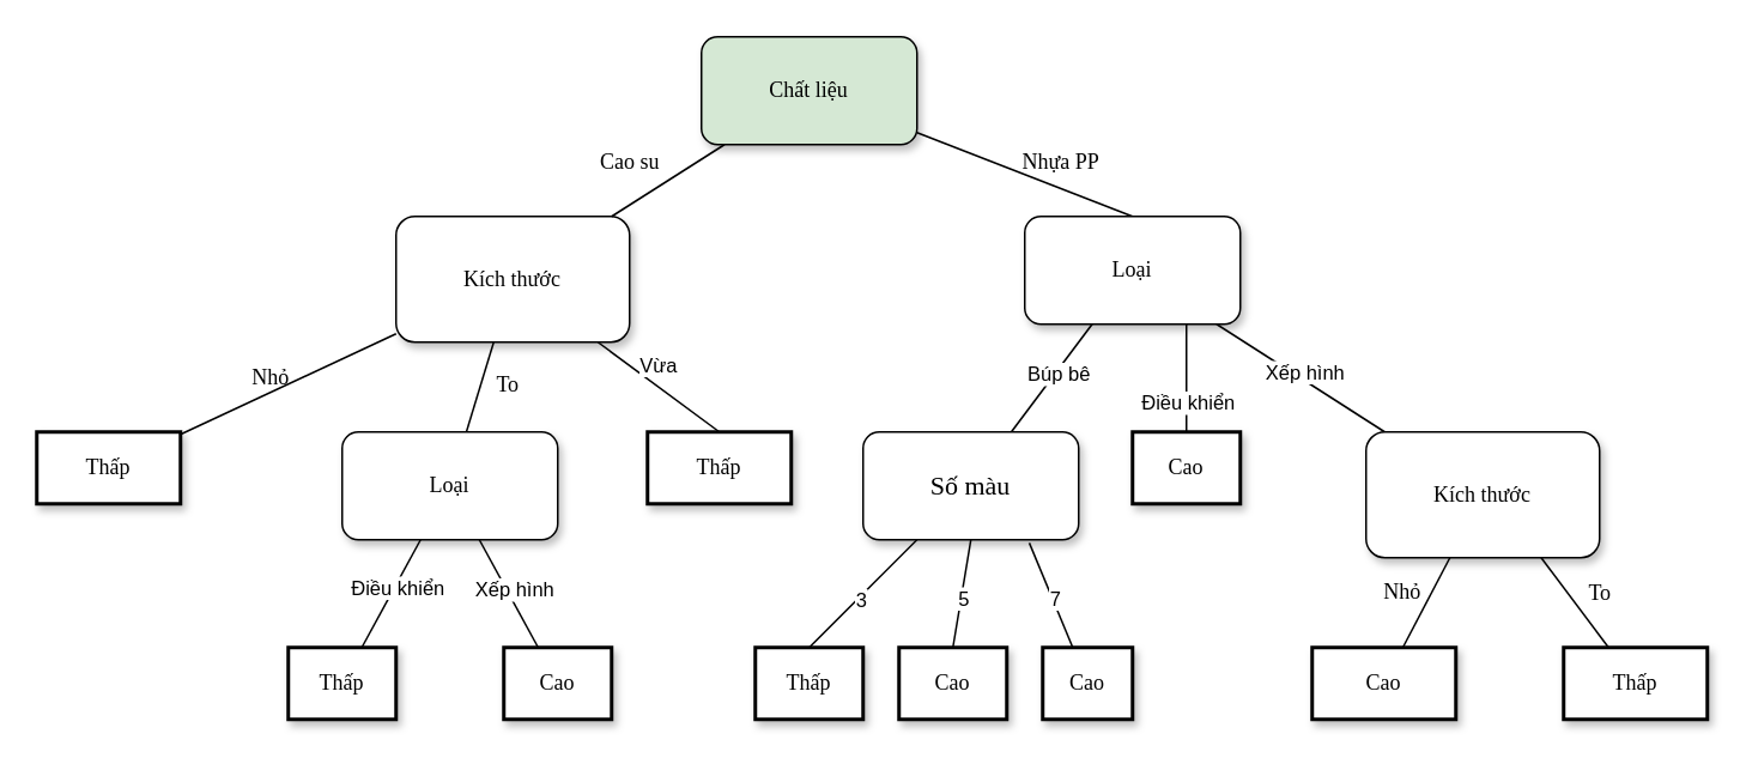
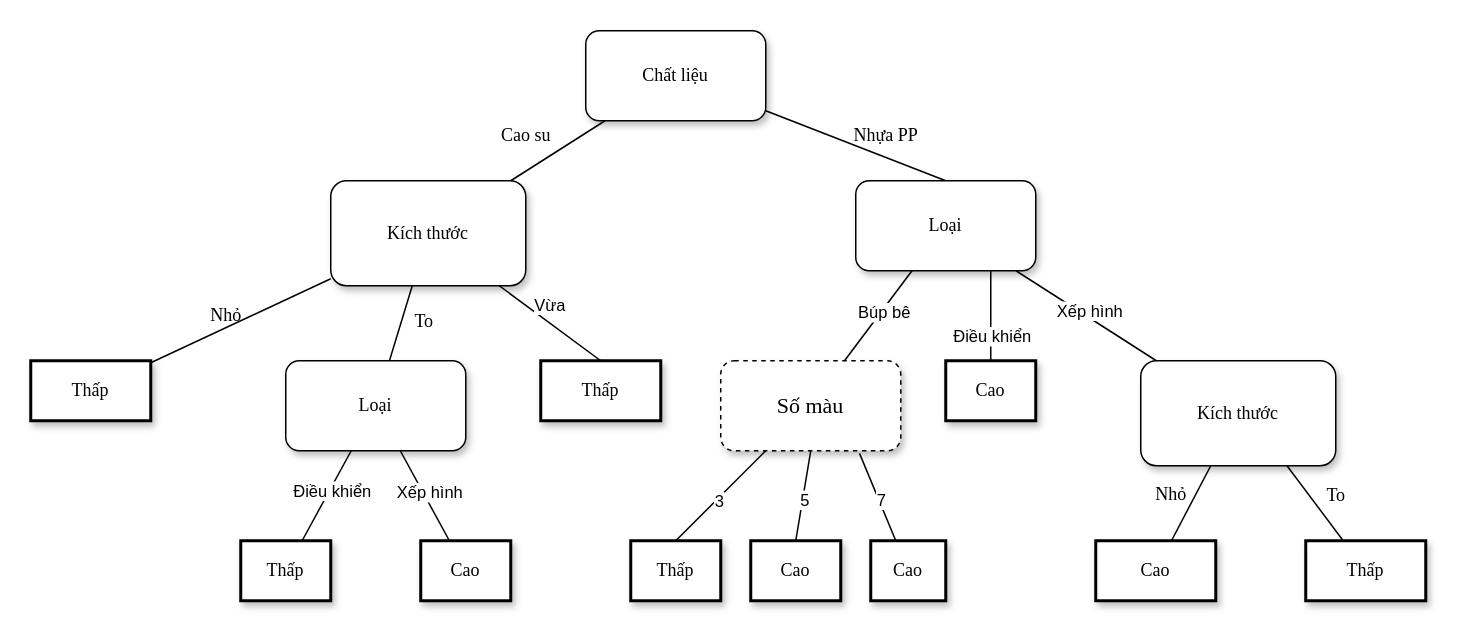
  <mxCell id="0" />
  <mxCell id="1" parent="0" />
- <mxCell id="2" value="Chất liệu" style="whiteSpace=wrap;html=1;rounded=1;shadow=1;labelBackgroundColor=none;strokeWidth=1;fontFamily=Verdana;fontSize=12;align=center;fillColor=#d5e8d4;" vertex="1" parent="1"><mxGeometry x="390" y="20" width="120" height="60" as="geometry" /></mxCell>
+ <mxCell id="2" value="Chất liệu" style="whiteSpace=wrap;html=1;rounded=1;shadow=1;labelBackgroundColor=none;strokeWidth=1;fontFamily=Verdana;fontSize=12;align=center;" vertex="1" parent="1"><mxGeometry x="390" y="20" width="120" height="60" as="geometry" /></mxCell>
  <mxCell id="3" value="Kích thước" style="whiteSpace=wrap;html=1;rounded=1;shadow=1;labelBackgroundColor=none;strokeWidth=1;fontFamily=Verdana;fontSize=12;align=center;" vertex="1" parent="1"><mxGeometry x="220" y="120" width="130" height="70" as="geometry" /></mxCell>
  <mxCell id="4" value="Nhựa PP" style="rounded=0;html=1;labelBackgroundColor=none;startArrow=none;startFill=0;startSize=5;endArrow=none;endFill=0;endSize=5;jettySize=auto;orthogonalLoop=1;strokeWidth=1;fontFamily=Verdana;fontSize=12;entryX=0.5;entryY=0;entryDx=0;entryDy=0;" edge="1" parent="1" source="2" target="19"><mxGeometry x="0.252" y="13" relative="1" as="geometry"><mxPoint y="-1" as="offset" /><mxPoint x="580.769" y="150" as="targetPoint" /></mxGeometry></mxCell>
  <mxCell id="5" value="Cao su" style="rounded=0;html=1;labelBackgroundColor=none;startArrow=none;startFill=0;startSize=5;endArrow=none;endFill=0;endSize=5;jettySize=auto;orthogonalLoop=1;strokeWidth=1;fontFamily=Verdana;fontSize=12" edge="1" parent="1" source="2" target="3"><mxGeometry x="0.341" y="-20" relative="1" as="geometry"><mxPoint as="offset" /></mxGeometry></mxCell>
  <mxCell id="6" value="Nhỏ" style="rounded=0;html=1;labelBackgroundColor=none;startArrow=none;startFill=0;startSize=5;endArrow=none;endFill=0;endSize=5;jettySize=auto;orthogonalLoop=1;strokeWidth=1;fontFamily=Verdana;fontSize=12" edge="1" parent="1" source="3" target="11"><mxGeometry x="0.116" y="-7" relative="1" as="geometry"><mxPoint as="offset" /><mxPoint x="83.333" y="300" as="targetPoint" /></mxGeometry></mxCell>
  <mxCell id="7" value="To" style="rounded=0;html=1;labelBackgroundColor=none;startArrow=none;startFill=0;startSize=5;endArrow=none;endFill=0;endSize=5;jettySize=auto;orthogonalLoop=1;strokeWidth=1;fontFamily=Verdana;fontSize=12;" edge="1" parent="1" source="3" target="12"><mxGeometry x="-0.2" y="14" relative="1" as="geometry"><mxPoint as="offset" /><mxPoint x="220" y="310" as="targetPoint" /></mxGeometry></mxCell>
  <mxCell id="8" value="" style="endArrow=none;html=1;rounded=0;exitX=0.5;exitY=0;exitDx=0;exitDy=0;" edge="1" parent="1" source="10" target="3"><mxGeometry width="50" height="50" relative="1" as="geometry"><mxPoint x="216.667" y="240" as="sourcePoint" /><mxPoint x="110" y="230" as="targetPoint" /></mxGeometry></mxCell>
  <mxCell id="9" value="Vừa" style="edgeLabel;html=1;align=center;verticalAlign=middle;resizable=0;points=[];" vertex="1" connectable="0" parent="8"><mxGeometry x="-0.257" relative="1" as="geometry"><mxPoint x="-10" y="-19" as="offset" /></mxGeometry></mxCell>
  <mxCell id="10" value="&lt;span&gt;Thấp&lt;/span&gt;" style="whiteSpace=wrap;html=1;rounded=0;shadow=1;labelBackgroundColor=none;strokeWidth=2;fontFamily=Verdana;fontSize=12;align=center;" vertex="1" parent="1"><mxGeometry x="360" y="240" width="80" height="40" as="geometry" /></mxCell>
  <mxCell id="11" value="&lt;span&gt;Thấp&lt;/span&gt;" style="whiteSpace=wrap;html=1;rounded=0;shadow=1;labelBackgroundColor=none;strokeWidth=2;fontFamily=Verdana;fontSize=12;align=center;" vertex="1" parent="1"><mxGeometry x="20" y="240" width="80" height="40" as="geometry" /></mxCell>
  <mxCell id="12" value="&lt;span&gt;Loại&lt;/span&gt;" style="whiteSpace=wrap;html=1;rounded=1;shadow=1;labelBackgroundColor=none;strokeWidth=1;fontFamily=Verdana;fontSize=12;align=center;" vertex="1" parent="1"><mxGeometry x="190" y="240" width="120" height="60" as="geometry" /></mxCell>
  <mxCell id="13" value="&lt;span&gt;Thấp&lt;/span&gt;" style="whiteSpace=wrap;html=1;rounded=0;shadow=1;labelBackgroundColor=none;strokeWidth=2;fontFamily=Verdana;fontSize=12;align=center;" vertex="1" parent="1"><mxGeometry x="160" y="360" width="60" height="40" as="geometry" /></mxCell>
  <mxCell id="14" value="" style="endArrow=none;html=1;rounded=0;" edge="1" source="13" target="12" parent="1"><mxGeometry width="50" height="50" relative="1" as="geometry"><mxPoint x="40" y="580" as="sourcePoint" /><mxPoint x="90" y="530" as="targetPoint" /></mxGeometry></mxCell>
  <mxCell id="15" value="Điều khiển" style="edgeLabel;html=1;align=center;verticalAlign=middle;resizable=0;points=[];" vertex="1" connectable="0" parent="14"><mxGeometry x="0.128" y="-1" relative="1" as="geometry"><mxPoint as="offset" /></mxGeometry></mxCell>
  <mxCell id="16" value="&lt;span&gt;Cao&lt;/span&gt;" style="whiteSpace=wrap;html=1;rounded=0;shadow=1;labelBackgroundColor=none;strokeWidth=2;fontFamily=Verdana;fontSize=12;align=center;" vertex="1" parent="1"><mxGeometry x="280" y="360" width="60" height="40" as="geometry" /></mxCell>
  <mxCell id="17" value="" style="endArrow=none;html=1;rounded=0;" edge="1" source="16" target="12" parent="1"><mxGeometry width="50" height="50" relative="1" as="geometry"><mxPoint x="260" y="590" as="sourcePoint" /><mxPoint x="310" y="540" as="targetPoint" /></mxGeometry></mxCell>
  <mxCell id="18" value="Xếp hình" style="edgeLabel;html=1;align=center;verticalAlign=middle;resizable=0;points=[];" vertex="1" connectable="0" parent="17"><mxGeometry x="0.012" y="-4" relative="1" as="geometry"><mxPoint as="offset" /></mxGeometry></mxCell>
  <mxCell id="19" value="&lt;span&gt;Loại&lt;/span&gt;" style="whiteSpace=wrap;html=1;rounded=1;shadow=1;labelBackgroundColor=none;strokeWidth=1;fontFamily=Verdana;fontSize=12;align=center;" vertex="1" parent="1"><mxGeometry x="570" y="120" width="120" height="60" as="geometry" /></mxCell>
  <mxCell id="20" value="&lt;span&gt;Cao&lt;/span&gt;" style="whiteSpace=wrap;html=1;rounded=0;shadow=1;labelBackgroundColor=none;strokeWidth=2;fontFamily=Verdana;fontSize=12;align=center;" vertex="1" parent="1"><mxGeometry x="630" y="240" width="60" height="40" as="geometry" /></mxCell>
  <mxCell id="21" value="" style="endArrow=none;html=1;rounded=0;" edge="1" source="27" target="19" parent="1"><mxGeometry width="50" height="50" relative="1" as="geometry"><mxPoint x="510" y="270" as="sourcePoint" /><mxPoint x="400" y="300" as="targetPoint" /></mxGeometry></mxCell>
  <mxCell id="22" value="Búp bê" style="edgeLabel;html=1;align=center;verticalAlign=middle;resizable=0;points=[];" vertex="1" connectable="0" parent="21"><mxGeometry x="0.128" y="-1" relative="1" as="geometry"><mxPoint as="offset" /></mxGeometry></mxCell>
  <mxCell id="23" value="" style="endArrow=none;html=1;rounded=0;" edge="1" source="37" target="19" parent="1"><mxGeometry width="50" height="50" relative="1" as="geometry"><mxPoint x="720" y="290" as="sourcePoint" /><mxPoint x="620" y="310" as="targetPoint" /></mxGeometry></mxCell>
  <mxCell id="24" value="Xếp hình" style="edgeLabel;html=1;align=center;verticalAlign=middle;resizable=0;points=[];" vertex="1" connectable="0" parent="23"><mxGeometry x="0.012" y="-4" relative="1" as="geometry"><mxPoint as="offset" /></mxGeometry></mxCell>
  <mxCell id="25" value="" style="endArrow=none;html=1;rounded=0;entryX=0.75;entryY=1;entryDx=0;entryDy=0;" edge="1" parent="1" source="20" target="19"><mxGeometry width="50" height="50" relative="1" as="geometry"><mxPoint x="700" y="280" as="sourcePoint" /><mxPoint x="620" y="260" as="targetPoint" /></mxGeometry></mxCell>
  <mxCell id="26" value="Điều khiển" style="edgeLabel;html=1;align=center;verticalAlign=middle;resizable=0;points=[];" vertex="1" connectable="0" parent="25"><mxGeometry x="-0.437" relative="1" as="geometry"><mxPoint as="offset" /></mxGeometry></mxCell>
- <mxCell id="27" value="&lt;span style=&quot;font-size:11.0pt;font-family:&lt;br/&gt;&amp;quot;Times New Roman&amp;quot;,serif;mso-fareast-font-family:&amp;quot;Times New Roman&amp;quot;;mso-ansi-language:&lt;br/&gt;EN-US;mso-fareast-language:EN-US;mso-bidi-language:AR-SA&quot; lang=&quot;EN-US&quot;&gt;Số màu&lt;/span&gt;" style="whiteSpace=wrap;html=1;rounded=1;shadow=1;labelBackgroundColor=none;strokeWidth=1;fontFamily=Verdana;fontSize=12;align=center;" vertex="1" parent="1"><mxGeometry x="480" y="240" width="120" height="60" as="geometry" /></mxCell>
+ <mxCell id="27" value="&lt;span style=&quot;font-size:11.0pt;font-family:&lt;br/&gt;&amp;quot;Times New Roman&amp;quot;,serif;mso-fareast-font-family:&amp;quot;Times New Roman&amp;quot;;mso-ansi-language:&lt;br/&gt;EN-US;mso-fareast-language:EN-US;mso-bidi-language:AR-SA&quot; lang=&quot;EN-US&quot;&gt;Số màu&lt;/span&gt;" style="whiteSpace=wrap;html=1;rounded=1;shadow=1;labelBackgroundColor=none;strokeWidth=1;fontFamily=Verdana;fontSize=12;align=center;dashed=1;" vertex="1" parent="1"><mxGeometry x="480" y="240" width="120" height="60" as="geometry" /></mxCell>
  <mxCell id="28" value="" style="endArrow=none;html=1;rounded=0;exitX=0.5;exitY=0;exitDx=0;exitDy=0;" edge="1" parent="1" source="30" target="27"><mxGeometry width="50" height="50" relative="1" as="geometry"><mxPoint x="480" y="390" as="sourcePoint" /><mxPoint x="630" y="410" as="targetPoint" /></mxGeometry></mxCell>
  <mxCell id="29" value="3" style="edgeLabel;html=1;align=center;verticalAlign=middle;resizable=0;points=[];" vertex="1" connectable="0" parent="28"><mxGeometry x="-0.084" y="-1" relative="1" as="geometry"><mxPoint as="offset" /></mxGeometry></mxCell>
  <mxCell id="30" value="&lt;span&gt;Thấp&lt;/span&gt;" style="whiteSpace=wrap;html=1;rounded=0;shadow=1;labelBackgroundColor=none;strokeWidth=2;fontFamily=Verdana;fontSize=12;align=center;" vertex="1" parent="1"><mxGeometry x="420" y="360" width="60" height="40" as="geometry" /></mxCell>
  <mxCell id="31" value="" style="endArrow=none;html=1;rounded=0;exitX=0.5;exitY=0;exitDx=0;exitDy=0;entryX=0.5;entryY=1;entryDx=0;entryDy=0;" edge="1" source="33" parent="1" target="27"><mxGeometry width="50" height="50" relative="1" as="geometry"><mxPoint x="590" y="410" as="sourcePoint" /><mxPoint x="609" y="360" as="targetPoint" /></mxGeometry></mxCell>
  <mxCell id="32" value="5" style="edgeLabel;html=1;align=center;verticalAlign=middle;resizable=0;points=[];" vertex="1" connectable="0" parent="31"><mxGeometry x="-0.084" y="-1" relative="1" as="geometry"><mxPoint as="offset" /></mxGeometry></mxCell>
  <mxCell id="33" value="&lt;span&gt;Cao&lt;/span&gt;" style="whiteSpace=wrap;html=1;rounded=0;shadow=1;labelBackgroundColor=none;strokeWidth=2;fontFamily=Verdana;fontSize=12;align=center;" vertex="1" parent="1"><mxGeometry x="500" y="360" width="60" height="40" as="geometry" /></mxCell>
  <mxCell id="34" value="" style="endArrow=none;html=1;rounded=0;entryX=0.771;entryY=1.029;entryDx=0;entryDy=0;entryPerimeter=0;" edge="1" source="36" parent="1" target="27"><mxGeometry width="50" height="50" relative="1" as="geometry"><mxPoint x="605" y="350" as="sourcePoint" /><mxPoint x="639" y="340" as="targetPoint" /></mxGeometry></mxCell>
  <mxCell id="35" value="7" style="edgeLabel;html=1;align=center;verticalAlign=middle;resizable=0;points=[];" vertex="1" connectable="0" parent="34"><mxGeometry x="-0.084" y="-1" relative="1" as="geometry"><mxPoint as="offset" /></mxGeometry></mxCell>
  <mxCell id="36" value="&lt;span&gt;Cao&lt;/span&gt;" style="whiteSpace=wrap;html=1;rounded=0;shadow=1;labelBackgroundColor=none;strokeWidth=2;fontFamily=Verdana;fontSize=12;align=center;" vertex="1" parent="1"><mxGeometry x="580" y="360" width="50" height="40" as="geometry" /></mxCell>
  <mxCell id="37" value="Kích thước" style="whiteSpace=wrap;html=1;rounded=1;shadow=1;labelBackgroundColor=none;strokeWidth=1;fontFamily=Verdana;fontSize=12;align=center;" vertex="1" parent="1"><mxGeometry x="760" y="240" width="130" height="70" as="geometry" /></mxCell>
  <mxCell id="38" value="&lt;span&gt;Thấp&lt;/span&gt;" style="whiteSpace=wrap;html=1;rounded=0;shadow=1;labelBackgroundColor=none;strokeWidth=2;fontFamily=Verdana;fontSize=12;align=center;" vertex="1" parent="1"><mxGeometry x="870" y="360" width="80" height="40" as="geometry" /></mxCell>
  <mxCell id="39" value="Nhỏ" style="rounded=0;html=1;labelBackgroundColor=none;startArrow=none;startFill=0;startSize=5;endArrow=none;endFill=0;endSize=5;jettySize=auto;orthogonalLoop=1;strokeWidth=1;fontFamily=Verdana;fontSize=12" edge="1" target="41" parent="1" source="37"><mxGeometry x="0.066" y="-14" relative="1" as="geometry"><mxPoint y="-1" as="offset" /><mxPoint x="919" y="340" as="sourcePoint" /><mxPoint x="740" y="410" as="targetPoint" /></mxGeometry></mxCell>
  <mxCell id="40" value="To" style="rounded=0;html=1;labelBackgroundColor=none;startArrow=none;startFill=0;startSize=5;endArrow=none;endFill=0;endSize=5;jettySize=auto;orthogonalLoop=1;strokeWidth=1;fontFamily=Verdana;fontSize=12;exitX=0.75;exitY=1;exitDx=0;exitDy=0;" edge="1" target="38" parent="1" source="37"><mxGeometry x="0.136" y="14" relative="1" as="geometry"><mxPoint as="offset" /><mxPoint x="883.261" y="430" as="targetPoint" /><mxPoint x="971" y="340" as="sourcePoint" /></mxGeometry></mxCell>
  <mxCell id="41" value="&lt;span&gt;Cao&lt;/span&gt;" style="whiteSpace=wrap;html=1;rounded=0;shadow=1;labelBackgroundColor=none;strokeWidth=2;fontFamily=Verdana;fontSize=12;align=center;" vertex="1" parent="1"><mxGeometry x="730" y="360" width="80" height="40" as="geometry" /></mxCell>
